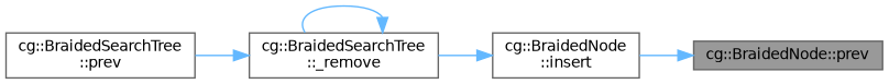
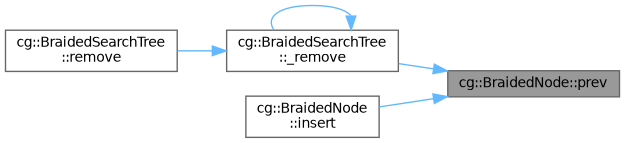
  digraph {
    rankdir=RL
    node [color=grey40 fillcolor=white fontname=Helvetica fontsize=10 shape=box style=filled]
    edge [color=steelblue1 dir=back fontname=Helvetica fontsize=10 labelfontname=Helvetica labelfontsize=10 style=solid]
    n1 [color=gray40 fillcolor=grey60 fontcolor=black height=0.2 label="cg::BraidedNode::prev" width=0.4]
    n2 [height=0.2 label="cg::BraidedSearchTree\l::_remove" width=0.4]
    n3 [height=0.2 label="cg::BraidedNode\l::insert" width=0.4]
-   n4 [height=0.2 label="cg::BraidedSearchTree\l::prev" width=0.4]
-   n3 -> n2
+   n4 [height=0.2 label="cg::BraidedSearchTree\l::remove" width=0.4]
+   n1 -> n2
    n1 -> n3
    n2 -> n2
    n2 -> n4
  }
